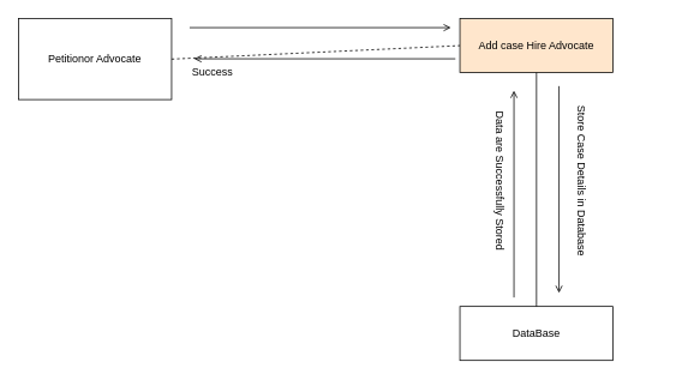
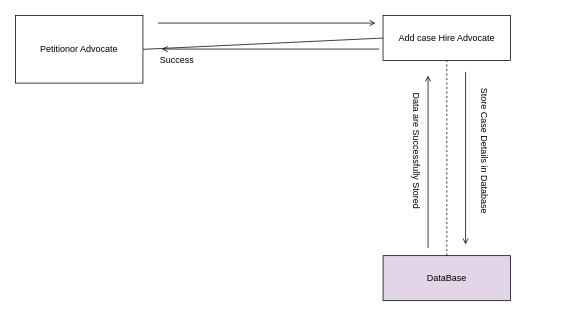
  <mxCell id="0" />
  <mxCell id="1" parent="0" />
  <mxCell id="2" value="Petitionor Advocate" style="rounded=0;whiteSpace=wrap;html=1;" parent="1" vertex="1"><mxGeometry x="20" y="20" width="170" height="90" as="geometry" /></mxCell>
- <mxCell id="3" value="Add case Hire Advocate" style="rounded=0;whiteSpace=wrap;html=1;fillColor=#ffe6cc;" parent="1" vertex="1"><mxGeometry x="510" y="20" width="170" height="60" as="geometry" /></mxCell>
- <mxCell id="4" value="DataBase" style="rounded=0;whiteSpace=wrap;html=1;" parent="1" vertex="1"><mxGeometry x="510" y="340" width="170" height="60" as="geometry" /></mxCell>
- <mxCell id="5" value="" style="endArrow=none;html=1;exitX=1;exitY=0.5;exitDx=0;exitDy=0;entryX=0;entryY=0.5;entryDx=0;entryDy=0;dashed=1;" parent="1" source="2" target="3" edge="1"><mxGeometry width="50" height="50" relative="1" as="geometry"><mxPoint x="380" y="310" as="sourcePoint" /><mxPoint x="430" y="260" as="targetPoint" /></mxGeometry></mxCell>
- <mxCell id="6" value="" style="endArrow=none;html=1;entryX=0.5;entryY=1;entryDx=0;entryDy=0;" parent="1" source="4" target="3" edge="1"><mxGeometry width="50" height="50" relative="1" as="geometry"><mxPoint x="200" y="60" as="sourcePoint" /><mxPoint x="520" y="60" as="targetPoint" /></mxGeometry></mxCell>
+ <mxCell id="3" value="Add case Hire Advocate" style="rounded=0;whiteSpace=wrap;html=1;" parent="1" vertex="1"><mxGeometry x="510" y="20" width="170" height="60" as="geometry" /></mxCell>
+ <mxCell id="4" value="DataBase" style="rounded=0;whiteSpace=wrap;html=1;fillColor=#e1d5e7;" parent="1" vertex="1"><mxGeometry x="510" y="340" width="170" height="60" as="geometry" /></mxCell>
+ <mxCell id="5" value="" style="endArrow=none;html=1;exitX=1;exitY=0.5;exitDx=0;exitDy=0;entryX=0;entryY=0.5;entryDx=0;entryDy=0;" parent="1" source="2" target="3" edge="1"><mxGeometry width="50" height="50" relative="1" as="geometry"><mxPoint x="380" y="310" as="sourcePoint" /><mxPoint x="430" y="260" as="targetPoint" /></mxGeometry></mxCell>
+ <mxCell id="6" value="" style="endArrow=none;html=1;entryX=0.5;entryY=1;entryDx=0;entryDy=0;dashed=1;" parent="1" source="4" target="3" edge="1"><mxGeometry width="50" height="50" relative="1" as="geometry"><mxPoint x="200" y="60" as="sourcePoint" /><mxPoint x="520" y="60" as="targetPoint" /></mxGeometry></mxCell>
  <mxCell id="7" value="" style="endArrow=open;html=1;endFill=0;" parent="1" edge="1"><mxGeometry width="50" height="50" relative="1" as="geometry"><mxPoint x="210" y="30" as="sourcePoint" /><mxPoint x="500" y="30" as="targetPoint" /></mxGeometry></mxCell>
  <mxCell id="8" value="" style="endArrow=open;html=1;endFill=0;" parent="1" edge="1"><mxGeometry width="50" height="50" relative="1" as="geometry"><mxPoint x="620" y="95" as="sourcePoint" /><mxPoint x="620" y="325" as="targetPoint" /></mxGeometry></mxCell>
  <mxCell id="9" value="Store Case Details in Database" style="text;html=1;align=center;verticalAlign=middle;resizable=0;points=[];autosize=1;rotation=90;" parent="1" vertex="1"><mxGeometry x="555" y="190" width="180" height="20" as="geometry" /></mxCell>
  <mxCell id="10" value="" style="endArrow=none;html=1;endFill=0;startArrow=open;startFill=0;" parent="1" edge="1"><mxGeometry width="50" height="50" relative="1" as="geometry"><mxPoint x="570" y="100" as="sourcePoint" /><mxPoint x="570" y="330" as="targetPoint" /></mxGeometry></mxCell>
  <mxCell id="11" value="Data are Successfully Stored" style="text;html=1;align=center;verticalAlign=middle;resizable=0;points=[];autosize=1;rotation=90;" parent="1" vertex="1"><mxGeometry x="470" y="190" width="170" height="20" as="geometry" /></mxCell>
  <mxCell id="12" value="" style="endArrow=open;html=1;endFill=0;" parent="1" edge="1"><mxGeometry width="50" height="50" relative="1" as="geometry"><mxPoint x="505" y="64.66" as="sourcePoint" /><mxPoint x="215" y="64.66" as="targetPoint" /></mxGeometry></mxCell>
  <mxCell id="13" value="Success" style="text;html=1;align=center;verticalAlign=middle;resizable=0;points=[];autosize=1;" parent="1" vertex="1"><mxGeometry x="205" y="70" width="60" height="20" as="geometry" /></mxCell>
